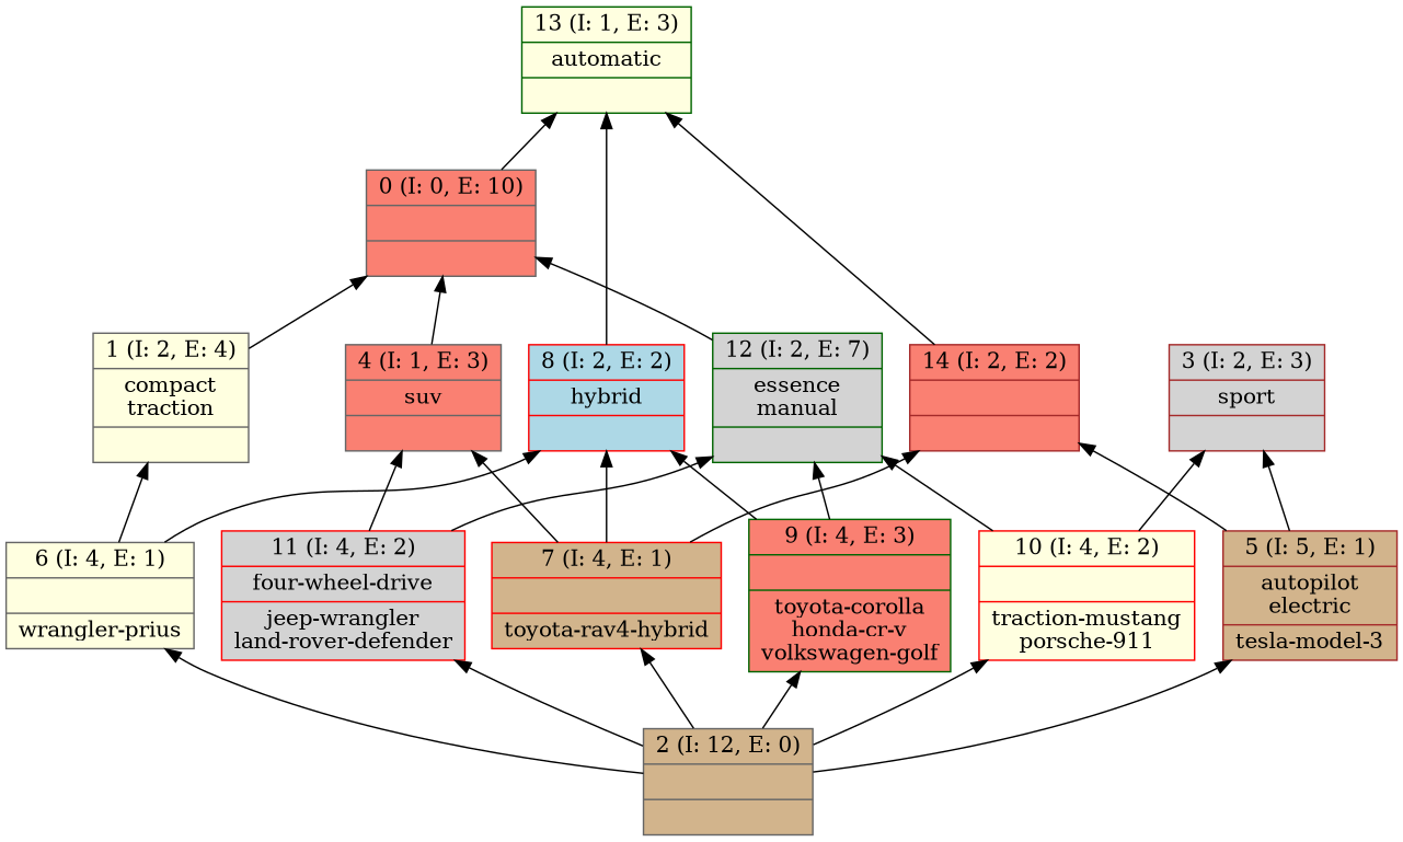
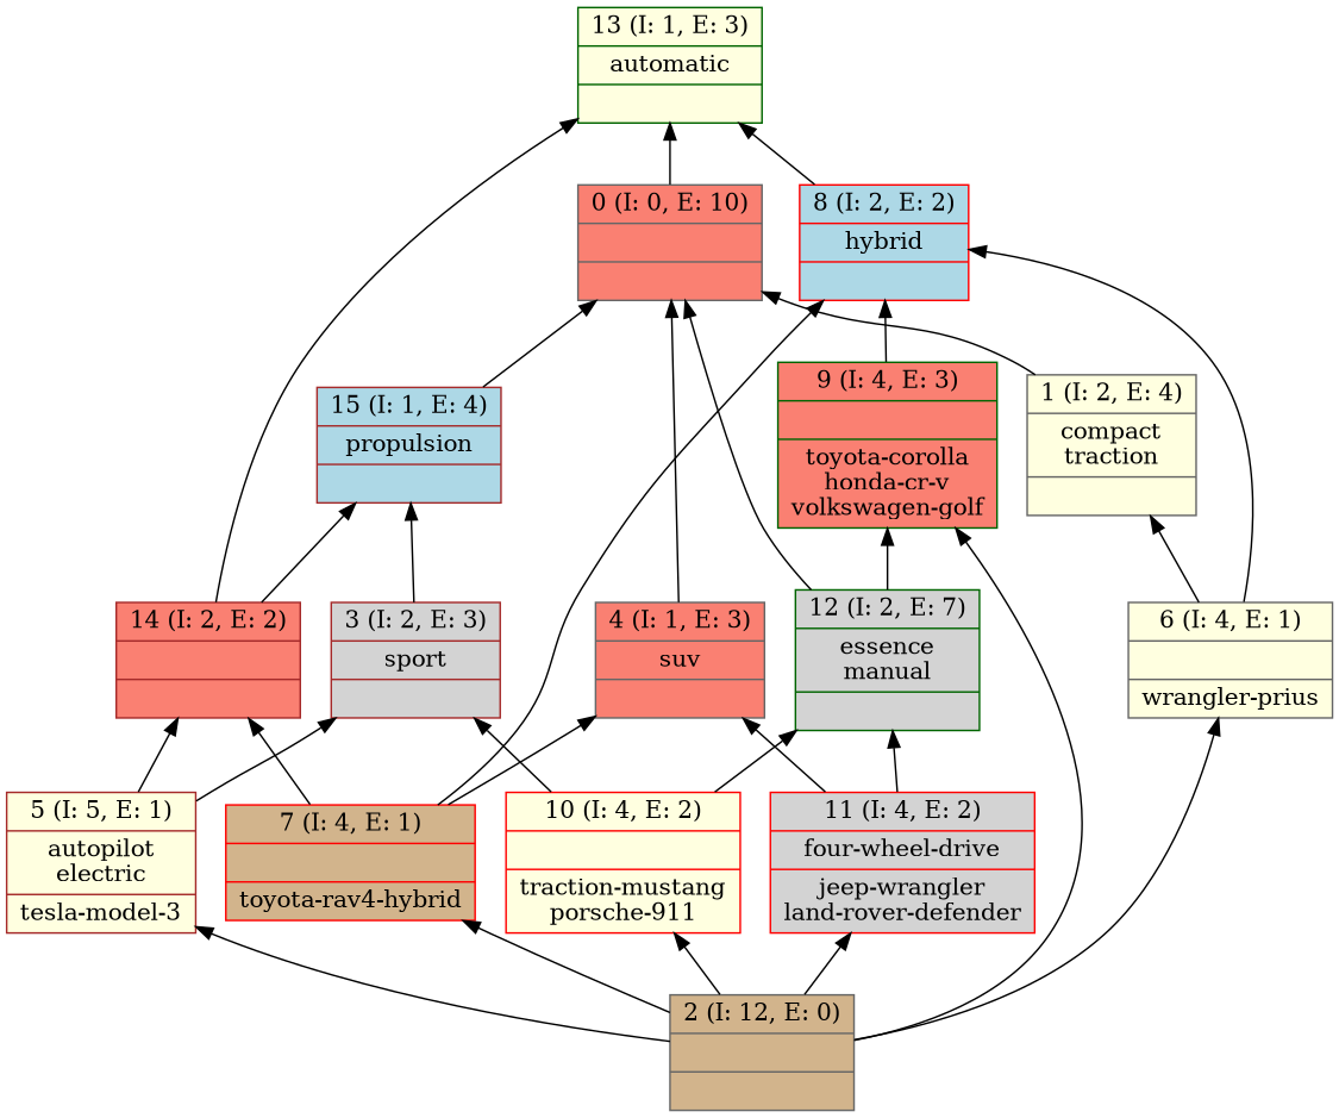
  digraph {
    rankdir=BT
    node [color=gray40 fillcolor=salmon shape=record style=filled]
    n1 [label="{0 (I: 0, E: 10)||}"]
    n2 [color=darkgreen fillcolor=lightyellow label="{13 (I: 1, E: 3)|automatic\n|}"]
    n3 [fillcolor=lightyellow label="{1 (I: 2, E: 4)|compact\ntraction\n|}"]
    n4 [fillcolor=tan label="{2 (I: 12, E: 0)||}"]
-   n5 [color=brown fillcolor=tan label="{5 (I: 5, E: 1)|autopilot\nelectric\n|tesla-model-3\n}"]
+   n5 [color=brown fillcolor=lightyellow label="{5 (I: 5, E: 1)|autopilot\nelectric\n|tesla-model-3\n}"]
    n6 [fillcolor=lightyellow label="{6 (I: 4, E: 1)||wrangler-prius\n}"]
    n7 [color=red fillcolor=tan label="{7 (I: 4, E: 1)||toyota-rav4-hybrid\n}"]
    n8 [color=darkgreen label="{9 (I: 4, E: 3)||toyota-corolla\nhonda-cr-v\nvolkswagen-golf\n}"]
    n9 [color=red fillcolor=lightyellow label="{10 (I: 4, E: 2)||traction-mustang\nporsche-911\n}"]
    n10 [color=red fillcolor=lightgrey label="{11 (I: 4, E: 2)|four-wheel-drive\n|jeep-wrangler\nland-rover-defender\n}"]
    n11 [color=brown fillcolor=lightgrey label="{3 (I: 2, E: 3)|sport\n|}"]
    n12 [color=brown label="{14 (I: 2, E: 2)||}"]
    n13 [color=red fillcolor=lightblue label="{8 (I: 2, E: 2)|hybrid\n|}"]
    n14 [label="{4 (I: 1, E: 3)|suv\n|}"]
    n15 [color=darkgreen fillcolor=lightgrey label="{12 (I: 2, E: 7)|essence\nmanual\n|}"]
+   n16 [color=brown fillcolor=lightblue label="{15 (I: 1, E: 4)|propulsion\n|}"]
    n1 -> n2
    n3 -> n1
    n4 -> n5
    n4 -> n6
    n4 -> n7
    n4 -> n8
    n4 -> n9
    n4 -> n10
    n5 -> n11
    n5 -> n12
    n6 -> n3
    n6 -> n13
    n7 -> n12
    n7 -> n13
    n7 -> n14
    n8 -> n13
-   n8 -> n15
+   n15 -> n8
    n9 -> n11
    n9 -> n15
    n10 -> n14
    n10 -> n15
+   n11 -> n16
    n12 -> n2
+   n12 -> n16
    n13 -> n2
    n14 -> n1
    n15 -> n1
+   n16 -> n1
  }
